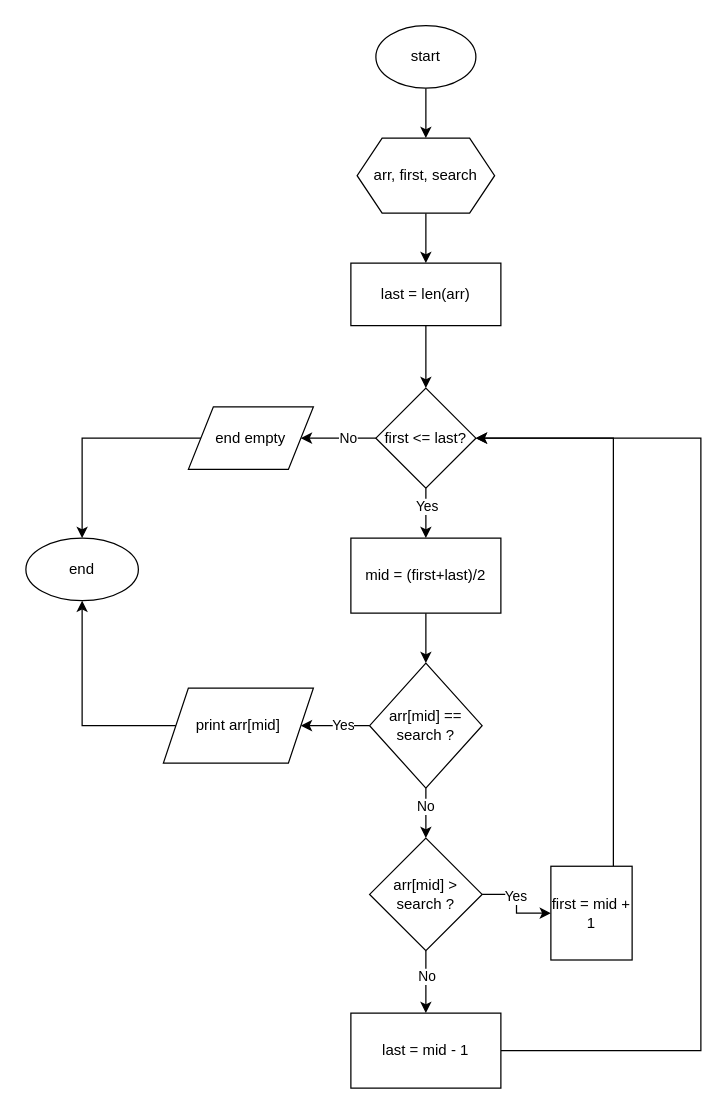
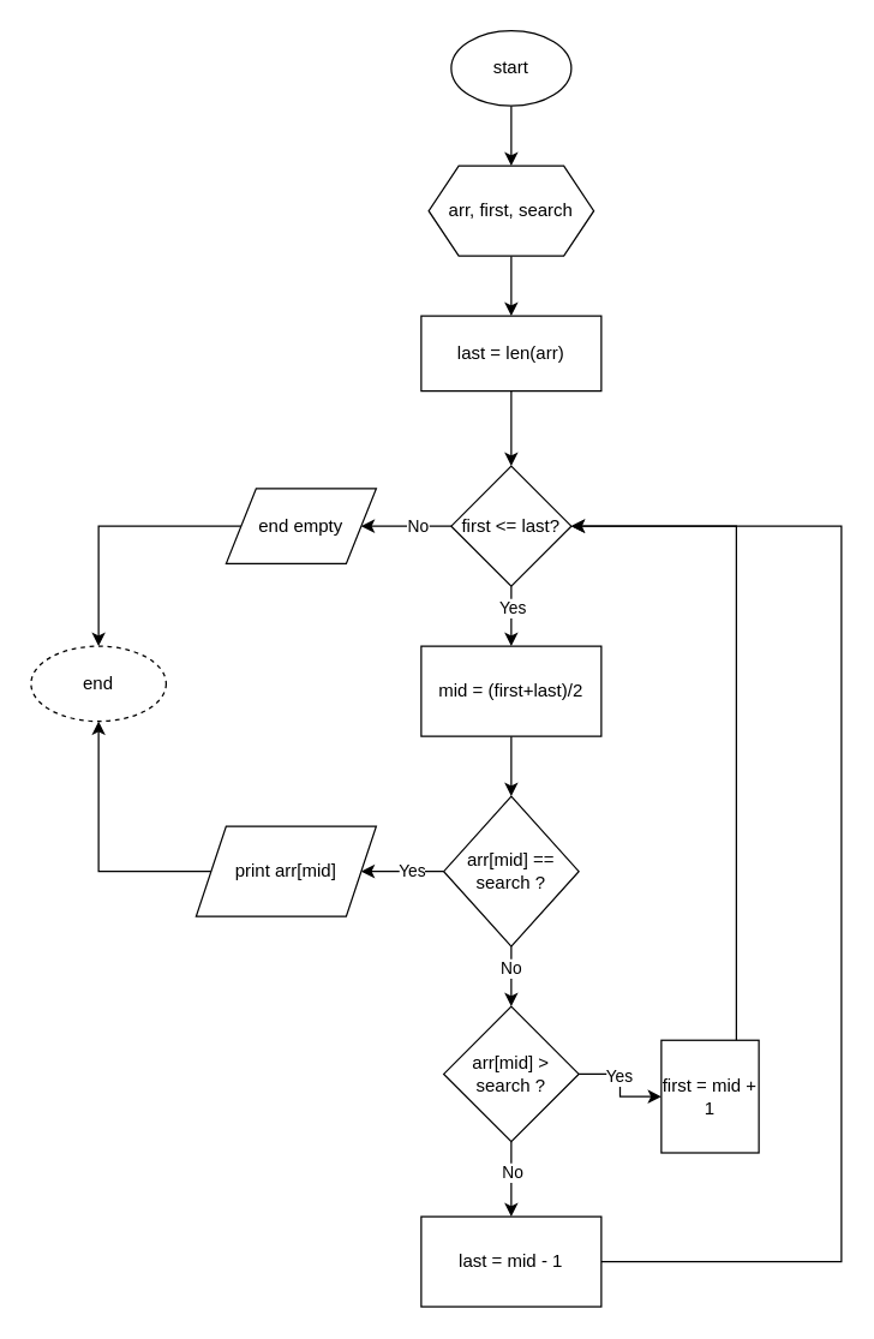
  <mxCell id="0" />
  <mxCell id="1" parent="0" />
  <mxCell id="2" style="edgeStyle=orthogonalEdgeStyle;rounded=0;orthogonalLoop=1;jettySize=auto;html=1;" parent="1" source="3" target="5" edge="1"><mxGeometry relative="1" as="geometry"><mxPoint x="340" y="120" as="targetPoint" /></mxGeometry></mxCell>
  <mxCell id="3" value="start" style="ellipse;whiteSpace=wrap;html=1;" parent="1" vertex="1"><mxGeometry x="300" y="20" width="80" height="50" as="geometry" /></mxCell>
  <mxCell id="4" style="edgeStyle=orthogonalEdgeStyle;rounded=0;orthogonalLoop=1;jettySize=auto;html=1;" parent="1" source="5" target="7" edge="1"><mxGeometry relative="1" as="geometry"><mxPoint x="340" y="210" as="targetPoint" /></mxGeometry></mxCell>
  <mxCell id="5" value="arr, first, search" style="shape=hexagon;perimeter=hexagonPerimeter2;whiteSpace=wrap;html=1;fixedSize=1;" parent="1" vertex="1"><mxGeometry x="285" y="110" width="110" height="60" as="geometry" /></mxCell>
  <mxCell id="6" style="edgeStyle=orthogonalEdgeStyle;rounded=0;orthogonalLoop=1;jettySize=auto;html=1;" parent="1" source="7" target="12" edge="1"><mxGeometry relative="1" as="geometry"><mxPoint x="340" y="320" as="targetPoint" /></mxGeometry></mxCell>
  <mxCell id="7" value="last = len(arr)" style="rounded=0;whiteSpace=wrap;html=1;" parent="1" vertex="1"><mxGeometry x="280" y="210" width="120" height="50" as="geometry" /></mxCell>
  <mxCell id="8" style="edgeStyle=orthogonalEdgeStyle;rounded=0;orthogonalLoop=1;jettySize=auto;html=1;" parent="1" source="12" target="14" edge="1"><mxGeometry relative="1" as="geometry"><mxPoint x="230" y="350" as="targetPoint" /><Array as="points"><mxPoint x="280" y="350" /><mxPoint x="280" y="350" /></Array></mxGeometry></mxCell>
  <mxCell id="9" value="No" style="edgeLabel;html=1;align=center;verticalAlign=middle;resizable=0;points=[];" parent="8" vertex="1" connectable="0"><mxGeometry x="-0.217" y="-1" relative="1" as="geometry"><mxPoint as="offset" /></mxGeometry></mxCell>
  <mxCell id="10" style="edgeStyle=orthogonalEdgeStyle;rounded=0;orthogonalLoop=1;jettySize=auto;html=1;" parent="1" source="12" target="16" edge="1"><mxGeometry relative="1" as="geometry"><mxPoint x="340" y="440" as="targetPoint" /></mxGeometry></mxCell>
  <mxCell id="11" value="Yes" style="edgeLabel;html=1;align=center;verticalAlign=middle;resizable=0;points=[];" parent="10" vertex="1" connectable="0"><mxGeometry x="-0.294" relative="1" as="geometry"><mxPoint as="offset" /></mxGeometry></mxCell>
  <mxCell id="12" value="first &amp;lt;= last?" style="rhombus;whiteSpace=wrap;html=1;" parent="1" vertex="1"><mxGeometry x="300" y="310" width="80" height="80" as="geometry" /></mxCell>
  <mxCell id="13" style="edgeStyle=orthogonalEdgeStyle;rounded=0;orthogonalLoop=1;jettySize=auto;html=1;entryX=0.5;entryY=0;entryDx=0;entryDy=0;" parent="1" source="14" target="33" edge="1"><mxGeometry relative="1" as="geometry" /></mxCell>
  <mxCell id="14" value="end empty" style="shape=parallelogram;perimeter=parallelogramPerimeter;whiteSpace=wrap;html=1;fixedSize=1;" parent="1" vertex="1"><mxGeometry x="150" y="325" width="100" height="50" as="geometry" /></mxCell>
  <mxCell id="15" style="edgeStyle=orthogonalEdgeStyle;rounded=0;orthogonalLoop=1;jettySize=auto;html=1;" parent="1" source="16" target="21" edge="1"><mxGeometry relative="1" as="geometry"><mxPoint x="340" y="550" as="targetPoint" /></mxGeometry></mxCell>
  <mxCell id="16" value="mid = (first+last)/2" style="rounded=0;whiteSpace=wrap;html=1;" parent="1" vertex="1"><mxGeometry x="280" y="430" width="120" height="60" as="geometry" /></mxCell>
  <mxCell id="17" style="edgeStyle=orthogonalEdgeStyle;rounded=0;orthogonalLoop=1;jettySize=auto;html=1;" parent="1" source="21" target="23" edge="1"><mxGeometry relative="1" as="geometry"><mxPoint x="220" y="580" as="targetPoint" /></mxGeometry></mxCell>
  <mxCell id="18" value="Yes" style="edgeLabel;html=1;align=center;verticalAlign=middle;resizable=0;points=[];" parent="17" vertex="1" connectable="0"><mxGeometry x="-0.194" y="-1" relative="1" as="geometry"><mxPoint as="offset" /></mxGeometry></mxCell>
  <mxCell id="19" style="edgeStyle=orthogonalEdgeStyle;rounded=0;orthogonalLoop=1;jettySize=auto;html=1;" parent="1" source="21" target="28" edge="1"><mxGeometry relative="1" as="geometry"><mxPoint x="340" y="690" as="targetPoint" /></mxGeometry></mxCell>
  <mxCell id="20" value="No" style="edgeLabel;html=1;align=center;verticalAlign=middle;resizable=0;points=[];" parent="19" vertex="1" connectable="0"><mxGeometry x="-0.277" y="-1" relative="1" as="geometry"><mxPoint as="offset" /></mxGeometry></mxCell>
  <mxCell id="21" value="arr[mid] == search ?" style="rhombus;whiteSpace=wrap;html=1;" parent="1" vertex="1"><mxGeometry x="295" y="530" width="90" height="100" as="geometry" /></mxCell>
  <mxCell id="22" style="edgeStyle=orthogonalEdgeStyle;rounded=0;orthogonalLoop=1;jettySize=auto;html=1;" parent="1" source="23" target="33" edge="1"><mxGeometry relative="1" as="geometry"><mxPoint x="60" y="580" as="targetPoint" /></mxGeometry></mxCell>
  <mxCell id="23" value="print arr[mid]" style="shape=parallelogram;perimeter=parallelogramPerimeter;whiteSpace=wrap;html=1;fixedSize=1;" parent="1" vertex="1"><mxGeometry x="130" y="550" width="120" height="60" as="geometry" /></mxCell>
  <mxCell id="24" style="edgeStyle=orthogonalEdgeStyle;rounded=0;orthogonalLoop=1;jettySize=auto;html=1;" parent="1" source="28" target="30" edge="1"><mxGeometry relative="1" as="geometry"><mxPoint x="340" y="810" as="targetPoint" /></mxGeometry></mxCell>
  <mxCell id="25" value="No" style="edgeLabel;html=1;align=center;verticalAlign=middle;resizable=0;points=[];" parent="24" vertex="1" connectable="0"><mxGeometry x="-0.185" relative="1" as="geometry"><mxPoint as="offset" /></mxGeometry></mxCell>
  <mxCell id="26" style="edgeStyle=orthogonalEdgeStyle;rounded=0;orthogonalLoop=1;jettySize=auto;html=1;" parent="1" source="28" target="32" edge="1"><mxGeometry relative="1" as="geometry"><mxPoint x="450" y="715" as="targetPoint" /></mxGeometry></mxCell>
  <mxCell id="27" value="Yes" style="edgeLabel;html=1;align=center;verticalAlign=middle;resizable=0;points=[];" parent="26" vertex="1" connectable="0"><mxGeometry x="-0.265" y="-1" relative="1" as="geometry"><mxPoint as="offset" /></mxGeometry></mxCell>
  <mxCell id="28" value="arr[mid] &amp;gt; search ?" style="rhombus;whiteSpace=wrap;html=1;" parent="1" vertex="1"><mxGeometry x="295" y="670" width="90" height="90" as="geometry" /></mxCell>
  <mxCell id="29" style="edgeStyle=orthogonalEdgeStyle;rounded=0;orthogonalLoop=1;jettySize=auto;html=1;" parent="1" source="30" edge="1"><mxGeometry relative="1" as="geometry"><mxPoint x="380" y="350" as="targetPoint" /><Array as="points"><mxPoint x="560" y="840" /><mxPoint x="560" y="350" /></Array></mxGeometry></mxCell>
  <mxCell id="30" value="last = mid - 1" style="rounded=0;whiteSpace=wrap;html=1;" parent="1" vertex="1"><mxGeometry x="280" y="810" width="120" height="60" as="geometry" /></mxCell>
  <mxCell id="31" style="edgeStyle=orthogonalEdgeStyle;rounded=0;orthogonalLoop=1;jettySize=auto;html=1;entryX=1;entryY=0.5;entryDx=0;entryDy=0;" parent="1" source="32" target="12" edge="1"><mxGeometry relative="1" as="geometry"><Array as="points"><mxPoint x="490" y="350" /></Array></mxGeometry></mxCell>
  <mxCell id="32" value="first = mid + 1" style="rounded=0;whiteSpace=wrap;html=1;" parent="1" vertex="1"><mxGeometry x="440" y="692.5" width="65" height="75" as="geometry" /></mxCell>
- <mxCell id="33" value="end" style="ellipse;whiteSpace=wrap;html=1;" parent="1" vertex="1"><mxGeometry x="20" y="430" width="90" height="50" as="geometry" /></mxCell>
+ <mxCell id="33" value="end" style="ellipse;whiteSpace=wrap;html=1;dashed=1;" parent="1" vertex="1"><mxGeometry x="20" y="430" width="90" height="50" as="geometry" /></mxCell>
